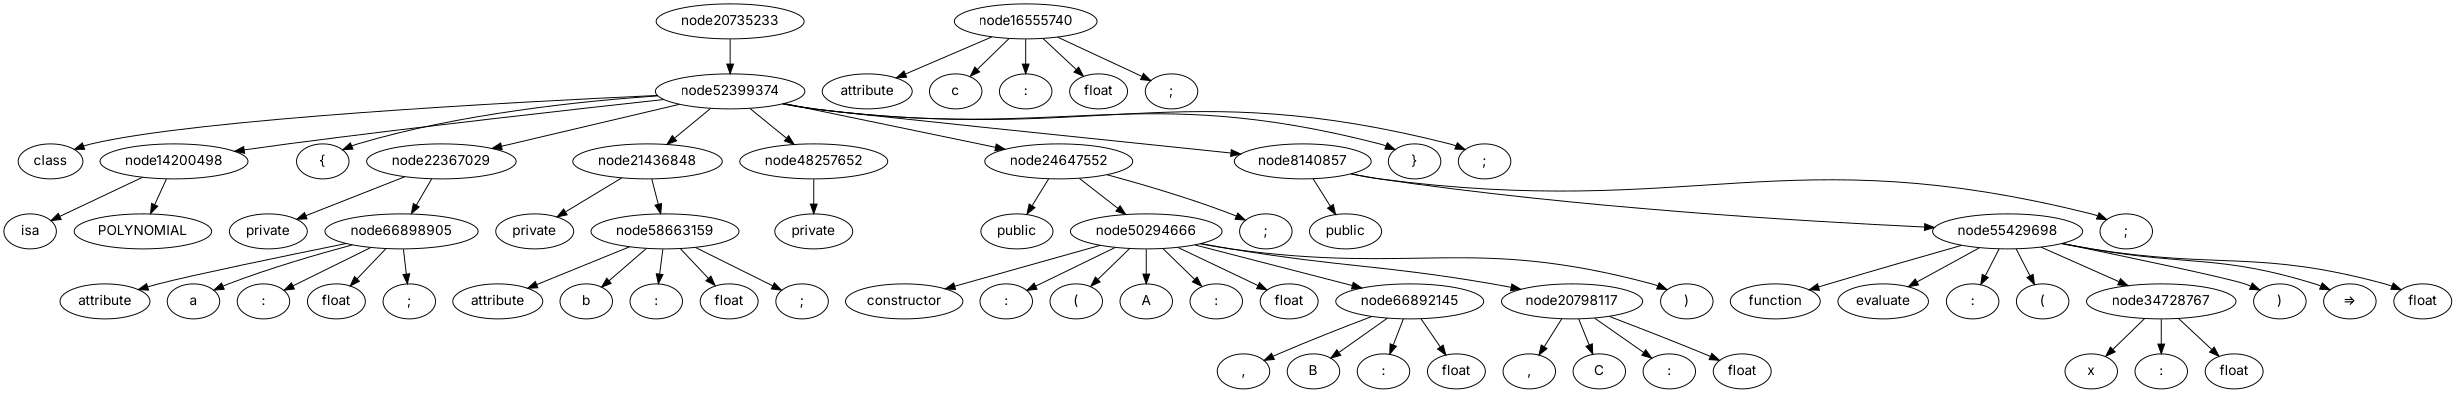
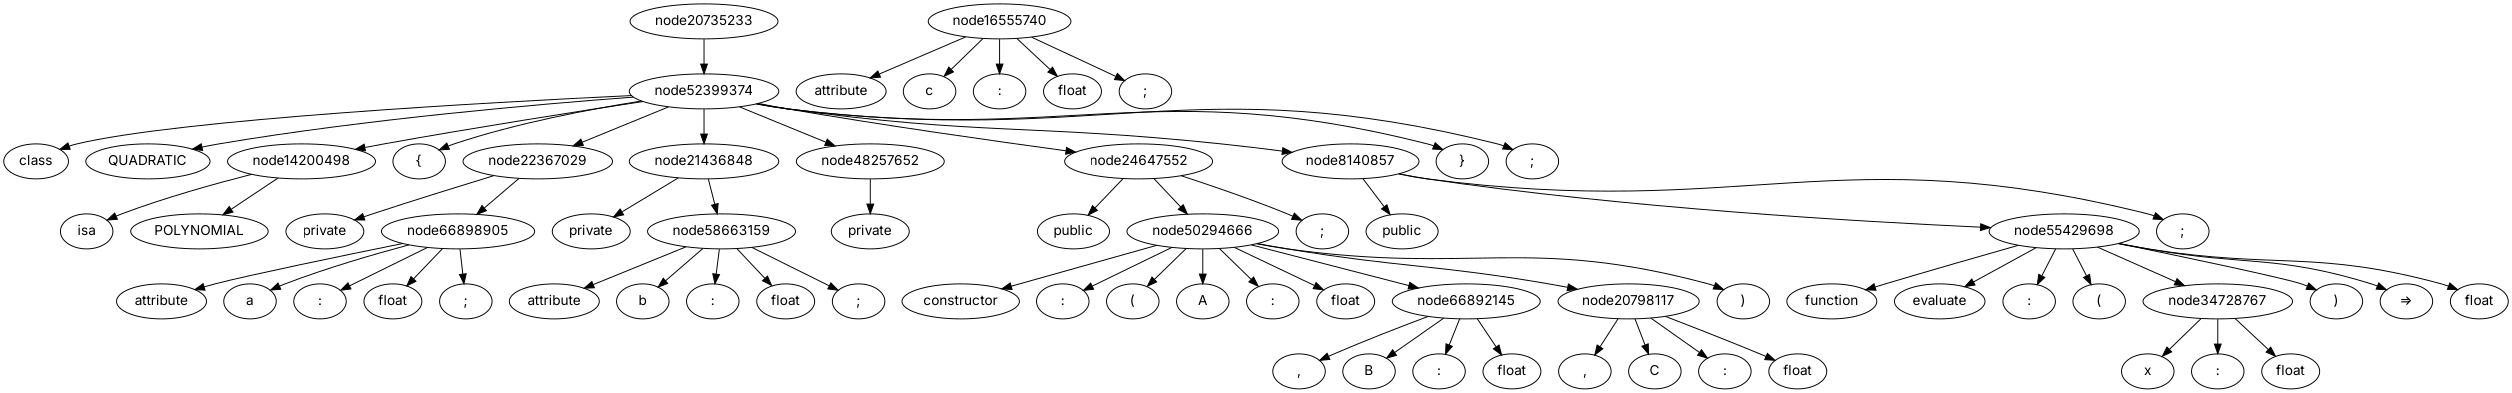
  digraph {
    fontname=Inter
    node [fontname=Inter]
    edge [fontname=Inter]
    node20735233
    node52399374
    n3 [label=class]
+   n4 [label=QUADRATIC]
    node14200498
    n6 [label="{"]
    node22367029
    node21436848
    node48257652
    node24647552
    node8140857
    n12 [label="}"]
    n13 [label=";"]
    n14 [label=isa]
    n15 [label=POLYNOMIAL]
    n16 [label=private]
    node66898905
    n18 [label=private]
    node58663159
    n20 [label=private]
    n21 [label=public]
    node50294666
    n23 [label=";"]
    n24 [label=public]
    node55429698
    n26 [label=";"]
    n27 [label=attribute]
    n28 [label=a]
    n29 [label=":"]
    n30 [label=float]
    n31 [label=";"]
    n32 [label=attribute]
    n33 [label=b]
    n34 [label=":"]
    n35 [label=float]
    n36 [label=";"]
    n37 [label=attribute]
    node16555740
    n39 [label=c]
    n40 [label=":"]
    n41 [label=float]
    n42 [label=";"]
    n43 [label=constructor]
    n44 [label=":"]
    n45 [label="("]
    n46 [label=A]
    n47 [label=":"]
    n48 [label=float]
    node66892145
    node20798117
    n51 [label=")"]
    n52 [label=","]
    n53 [label=B]
    n54 [label=":"]
    n55 [label=float]
    n56 [label=","]
    n57 [label=C]
    n58 [label=":"]
    n59 [label=float]
    n60 [label=function]
    n61 [label=evaluate]
    n62 [label=":"]
    n63 [label="("]
    node34728767
    n65 [label=")"]
    n66 [label="=>"]
    n67 [label=float]
    n68 [label=x]
    n69 [label=":"]
    n70 [label=float]
    node20735233 -> node52399374
    node52399374 -> n3
+   node52399374 -> n4
    node52399374 -> node14200498
    node52399374 -> n6
    node52399374 -> node22367029
    node52399374 -> node21436848
    node52399374 -> node48257652
    node52399374 -> node24647552
    node52399374 -> node8140857
    node52399374 -> n12
    node52399374 -> n13
    node14200498 -> n14
    node14200498 -> n15
    node22367029 -> n16
    node22367029 -> node66898905
    node21436848 -> n18
    node21436848 -> node58663159
    node48257652 -> n20
    node24647552 -> n21
    node24647552 -> node50294666
    node24647552 -> n23
    node8140857 -> n24
    node8140857 -> node55429698
    node8140857 -> n26
    node66898905 -> n27
    node66898905 -> n28
    node66898905 -> n29
    node66898905 -> n30
    node66898905 -> n31
    node58663159 -> n32
    node58663159 -> n33
    node58663159 -> n34
    node58663159 -> n35
    node58663159 -> n36
    node50294666 -> n43
    node50294666 -> n44
    node50294666 -> n45
    node50294666 -> n46
    node50294666 -> n47
    node50294666 -> n48
    node50294666 -> node66892145
    node50294666 -> node20798117
    node50294666 -> n51
    node55429698 -> n60
    node55429698 -> n61
    node55429698 -> n62
    node55429698 -> n63
    node55429698 -> node34728767
    node55429698 -> n65
    node55429698 -> n66
    node55429698 -> n67
    node16555740 -> n37
    node16555740 -> n39
    node16555740 -> n40
    node16555740 -> n41
    node16555740 -> n42
    node66892145 -> n52
    node66892145 -> n53
    node66892145 -> n54
    node66892145 -> n55
    node20798117 -> n56
    node20798117 -> n57
    node20798117 -> n58
    node20798117 -> n59
    node34728767 -> n68
    node34728767 -> n69
    node34728767 -> n70
  }
